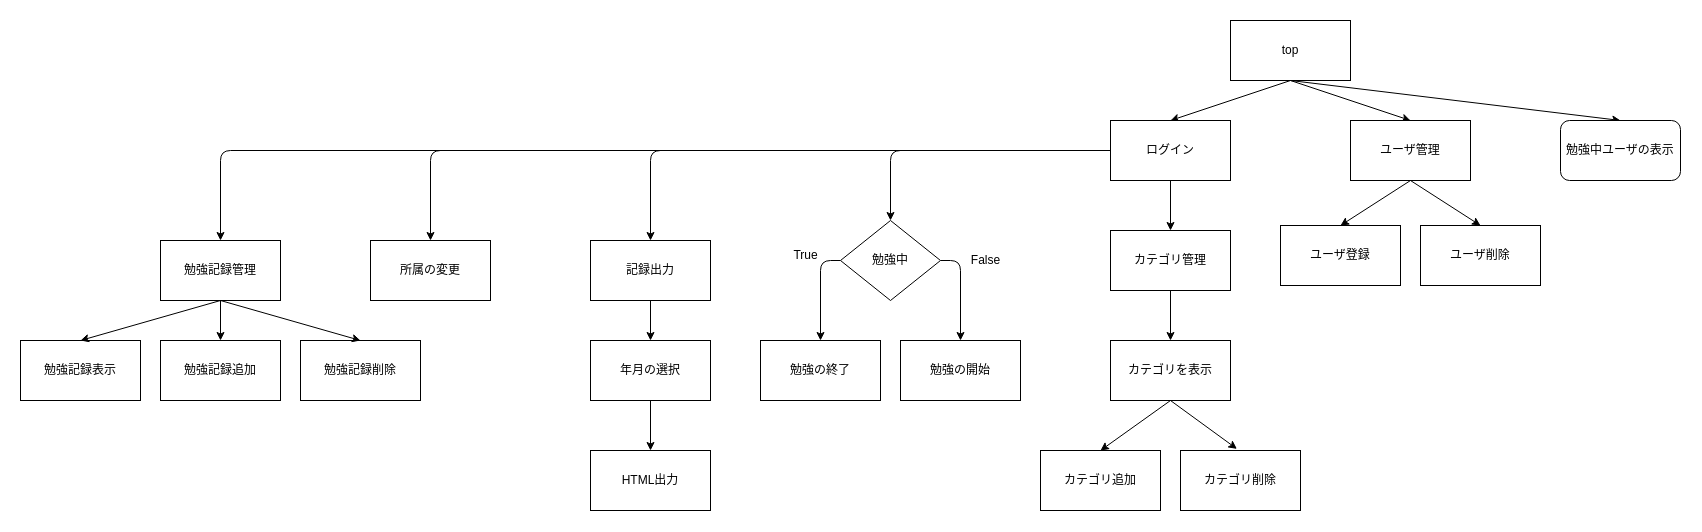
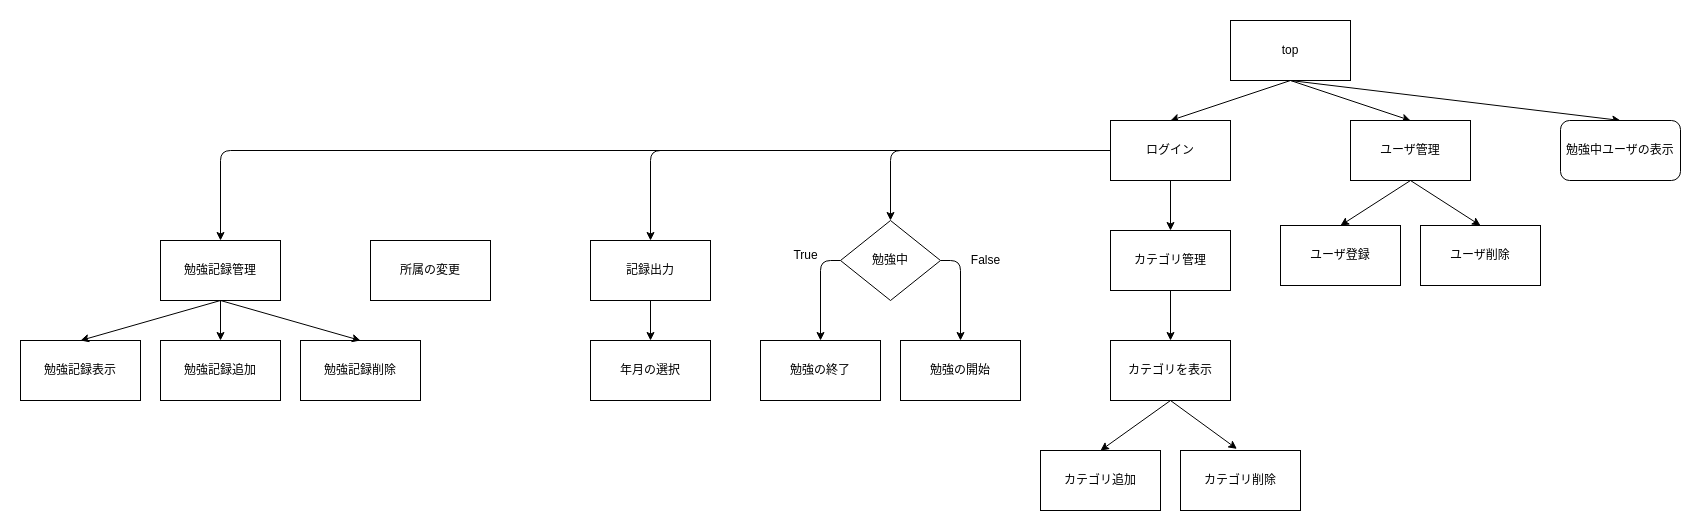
  <mxCell id="0" />
  <mxCell id="1" parent="0" />
  <mxCell id="2" style="edgeStyle=none;html=1;exitX=0.5;exitY=1;exitDx=0;exitDy=0;entryX=0.5;entryY=0;entryDx=0;entryDy=0;" parent="1" source="5" target="10" edge="1"><mxGeometry relative="1" as="geometry" /></mxCell>
  <mxCell id="3" style="edgeStyle=none;html=1;exitX=0.5;exitY=1;exitDx=0;exitDy=0;entryX=0.5;entryY=0;entryDx=0;entryDy=0;" parent="1" source="5" target="13" edge="1"><mxGeometry relative="1" as="geometry" /></mxCell>
  <mxCell id="4" style="edgeStyle=none;html=1;exitX=0.5;exitY=1;exitDx=0;exitDy=0;entryX=0.5;entryY=0;entryDx=0;entryDy=0;" parent="1" source="5" target="30" edge="1"><mxGeometry relative="1" as="geometry" /></mxCell>
  <mxCell id="5" value="top" style="rounded=0;whiteSpace=wrap;html=1;" parent="1" vertex="1"><mxGeometry x="1230" y="20" width="120" height="60" as="geometry" /></mxCell>
  <mxCell id="6" style="edgeStyle=none;html=1;exitX=0.5;exitY=1;exitDx=0;exitDy=0;entryX=0.5;entryY=0;entryDx=0;entryDy=0;" parent="1" source="10" target="19" edge="1"><mxGeometry relative="1" as="geometry" /></mxCell>
  <mxCell id="7" style="edgeStyle=none;html=1;exitX=0;exitY=0.5;exitDx=0;exitDy=0;entryX=0.5;entryY=0;entryDx=0;entryDy=0;" parent="1" source="10" target="22" edge="1"><mxGeometry relative="1" as="geometry"><Array as="points"><mxPoint x="890" y="150" /></Array></mxGeometry></mxCell>
  <mxCell id="8" style="edgeStyle=none;html=1;exitX=0;exitY=0.5;exitDx=0;exitDy=0;entryX=0.5;entryY=0;entryDx=0;entryDy=0;" parent="1" source="10" target="32" edge="1"><mxGeometry relative="1" as="geometry"><Array as="points"><mxPoint x="650" y="150" /></Array></mxGeometry></mxCell>
- <mxCell id="9" style="edgeStyle=none;html=1;exitX=0;exitY=0.5;exitDx=0;exitDy=0;entryX=0.5;entryY=0;entryDx=0;entryDy=0;" parent="1" source="10" target="34" edge="1"><mxGeometry relative="1" as="geometry"><Array as="points"><mxPoint x="430" y="150" /></Array></mxGeometry></mxCell>
  <mxCell id="10" value="ログイン" style="rounded=0;whiteSpace=wrap;html=1;" parent="1" vertex="1"><mxGeometry x="1110" y="120" width="120" height="60" as="geometry" /></mxCell>
  <mxCell id="11" style="edgeStyle=none;html=1;exitX=0.5;exitY=1;exitDx=0;exitDy=0;entryX=0.5;entryY=0;entryDx=0;entryDy=0;" parent="1" source="13" target="28" edge="1"><mxGeometry relative="1" as="geometry" /></mxCell>
  <mxCell id="12" style="edgeStyle=none;html=1;exitX=0.5;exitY=1;exitDx=0;exitDy=0;entryX=0.5;entryY=0;entryDx=0;entryDy=0;" parent="1" source="13" target="29" edge="1"><mxGeometry relative="1" as="geometry" /></mxCell>
  <mxCell id="13" value="ユーザ管理" style="rounded=0;whiteSpace=wrap;html=1;" parent="1" vertex="1"><mxGeometry x="1350" y="120" width="120" height="60" as="geometry" /></mxCell>
  <mxCell id="14" value="勉強の開始" style="rounded=0;whiteSpace=wrap;html=1;" parent="1" vertex="1"><mxGeometry x="900" y="340" width="120" height="60" as="geometry" /></mxCell>
  <mxCell id="15" value="勉強の終了" style="rounded=0;whiteSpace=wrap;html=1;" parent="1" vertex="1"><mxGeometry x="760" y="340" width="120" height="60" as="geometry" /></mxCell>
  <mxCell id="16" style="edgeStyle=none;html=1;entryX=0.5;entryY=0;entryDx=0;entryDy=0;exitX=0.5;exitY=1;exitDx=0;exitDy=0;" parent="1" target="23" edge="1"><mxGeometry relative="1" as="geometry"><mxPoint x="1170" y="400" as="sourcePoint" /></mxGeometry></mxCell>
  <mxCell id="17" style="edgeStyle=none;html=1;exitX=0.5;exitY=1;exitDx=0;exitDy=0;entryX=0.47;entryY=-0.027;entryDx=0;entryDy=0;entryPerimeter=0;" parent="1" target="24" edge="1"><mxGeometry relative="1" as="geometry"><mxPoint x="1170" y="400" as="sourcePoint" /></mxGeometry></mxCell>
  <mxCell id="18" style="edgeStyle=none;html=1;exitX=0.5;exitY=1;exitDx=0;exitDy=0;entryX=0.5;entryY=0;entryDx=0;entryDy=0;" parent="1" source="19" target="25" edge="1"><mxGeometry relative="1" as="geometry" /></mxCell>
  <mxCell id="19" value="カテゴリ管理" style="rounded=0;whiteSpace=wrap;html=1;" parent="1" vertex="1"><mxGeometry x="1110" y="230" width="120" height="60" as="geometry" /></mxCell>
  <mxCell id="20" style="edgeStyle=none;html=1;entryX=0.5;entryY=0;entryDx=0;entryDy=0;exitX=0;exitY=0.5;exitDx=0;exitDy=0;" parent="1" source="22" target="15" edge="1"><mxGeometry relative="1" as="geometry"><Array as="points"><mxPoint x="820" y="260" /></Array></mxGeometry></mxCell>
  <mxCell id="21" style="edgeStyle=none;html=1;exitX=1;exitY=0.5;exitDx=0;exitDy=0;entryX=0.5;entryY=0;entryDx=0;entryDy=0;" parent="1" source="22" target="14" edge="1"><mxGeometry relative="1" as="geometry"><Array as="points"><mxPoint x="960" y="260" /></Array></mxGeometry></mxCell>
  <mxCell id="22" value="勉強中" style="rhombus;whiteSpace=wrap;html=1;" parent="1" vertex="1"><mxGeometry x="840" y="220" width="100" height="80" as="geometry" /></mxCell>
  <mxCell id="23" value="カテゴリ追加" style="rounded=0;whiteSpace=wrap;html=1;" parent="1" vertex="1"><mxGeometry x="1040" y="450" width="120" height="60" as="geometry" /></mxCell>
  <mxCell id="24" value="カテゴリ削除" style="rounded=0;whiteSpace=wrap;html=1;" parent="1" vertex="1"><mxGeometry x="1180" y="450" width="120" height="60" as="geometry" /></mxCell>
  <mxCell id="25" value="カテゴリを表示" style="rounded=0;whiteSpace=wrap;html=1;" parent="1" vertex="1"><mxGeometry x="1110" y="340" width="120" height="60" as="geometry" /></mxCell>
  <mxCell id="26" value="False" style="text;html=1;align=center;verticalAlign=middle;resizable=0;points=[];autosize=1;strokeColor=none;fillColor=none;" parent="1" vertex="1"><mxGeometry x="960" y="245" width="50" height="30" as="geometry" /></mxCell>
  <mxCell id="27" value="True" style="text;html=1;align=center;verticalAlign=middle;resizable=0;points=[];autosize=1;strokeColor=none;fillColor=none;" parent="1" vertex="1"><mxGeometry x="780" y="240" width="50" height="30" as="geometry" /></mxCell>
  <mxCell id="28" value="ユーザ登録" style="rounded=0;whiteSpace=wrap;html=1;" parent="1" vertex="1"><mxGeometry x="1280" y="225" width="120" height="60" as="geometry" /></mxCell>
  <mxCell id="29" value="ユーザ削除" style="rounded=0;whiteSpace=wrap;html=1;" parent="1" vertex="1"><mxGeometry x="1420" y="225" width="120" height="60" as="geometry" /></mxCell>
  <mxCell id="30" value="勉強中ユーザの表示" style="whiteSpace=wrap;html=1;rounded=1;" parent="1" vertex="1"><mxGeometry x="1560" y="120" width="120" height="60" as="geometry" /></mxCell>
  <mxCell id="31" style="edgeStyle=none;html=1;exitX=0.5;exitY=1;exitDx=0;exitDy=0;entryX=0.5;entryY=0;entryDx=0;entryDy=0;" parent="1" source="32" target="33" edge="1"><mxGeometry relative="1" as="geometry" /></mxCell>
  <mxCell id="32" value="記録出力" style="rounded=0;whiteSpace=wrap;html=1;" parent="1" vertex="1"><mxGeometry x="590" y="240" width="120" height="60" as="geometry" /></mxCell>
  <mxCell id="33" value="年月の選択" style="rounded=0;whiteSpace=wrap;html=1;" parent="1" vertex="1"><mxGeometry x="590" y="340" width="120" height="60" as="geometry" /></mxCell>
  <mxCell id="34" value="所属の変更" style="rounded=0;whiteSpace=wrap;html=1;" parent="1" vertex="1"><mxGeometry x="370" y="240" width="120" height="60" as="geometry" /></mxCell>
  <mxCell id="35" value="勉強記録管理" style="rounded=0;whiteSpace=wrap;html=1;" vertex="1" parent="1"><mxGeometry x="160" y="240" width="120" height="60" as="geometry" /></mxCell>
  <mxCell id="36" value="勉強記録追加" style="rounded=0;whiteSpace=wrap;html=1;" vertex="1" parent="1"><mxGeometry x="160" y="340" width="120" height="60" as="geometry" /></mxCell>
  <mxCell id="37" value="勉強記録削除" style="rounded=0;whiteSpace=wrap;html=1;" vertex="1" parent="1"><mxGeometry x="300" y="340" width="120" height="60" as="geometry" /></mxCell>
  <mxCell id="38" value="勉強記録表示" style="rounded=0;whiteSpace=wrap;html=1;" vertex="1" parent="1"><mxGeometry x="20" y="340" width="120" height="60" as="geometry" /></mxCell>
  <mxCell id="39" value="" style="endArrow=classic;html=1;exitX=0.5;exitY=1;exitDx=0;exitDy=0;entryX=0.5;entryY=0;entryDx=0;entryDy=0;" edge="1" parent="1" source="35" target="36"><mxGeometry width="50" height="50" relative="1" as="geometry"><mxPoint x="300" y="270" as="sourcePoint" /><mxPoint x="350" y="220" as="targetPoint" /></mxGeometry></mxCell>
  <mxCell id="40" value="" style="endArrow=classic;html=1;exitX=0.5;exitY=1;exitDx=0;exitDy=0;entryX=0.5;entryY=0;entryDx=0;entryDy=0;" edge="1" parent="1" source="35" target="37"><mxGeometry width="50" height="50" relative="1" as="geometry"><mxPoint x="300" y="270" as="sourcePoint" /><mxPoint x="350" y="220" as="targetPoint" /></mxGeometry></mxCell>
  <mxCell id="41" value="" style="endArrow=classic;html=1;exitX=0.5;exitY=1;exitDx=0;exitDy=0;entryX=0.5;entryY=0;entryDx=0;entryDy=0;" edge="1" parent="1" source="35" target="38"><mxGeometry width="50" height="50" relative="1" as="geometry"><mxPoint x="230" y="310" as="sourcePoint" /><mxPoint x="370" y="350" as="targetPoint" /></mxGeometry></mxCell>
  <mxCell id="42" value="" style="endArrow=classic;html=1;entryX=0.5;entryY=0;entryDx=0;entryDy=0;exitX=0;exitY=0.5;exitDx=0;exitDy=0;" edge="1" parent="1" source="10" target="35"><mxGeometry width="50" height="50" relative="1" as="geometry"><mxPoint x="330" y="200" as="sourcePoint" /><mxPoint x="380" y="360" as="targetPoint" /><Array as="points"><mxPoint x="220" y="150" /></Array></mxGeometry></mxCell>
- <mxCell id="43" value="HTML出力" style="rounded=0;whiteSpace=wrap;html=1;" vertex="1" parent="1"><mxGeometry x="590" y="450" width="120" height="60" as="geometry" /></mxCell>
- <mxCell id="44" value="" style="endArrow=classic;html=1;exitX=0.5;exitY=1;exitDx=0;exitDy=0;entryX=0.5;entryY=0;entryDx=0;entryDy=0;" edge="1" parent="1" source="33" target="43"><mxGeometry width="50" height="50" relative="1" as="geometry"><mxPoint x="770" y="460" as="sourcePoint" /><mxPoint x="820" y="410" as="targetPoint" /></mxGeometry></mxCell>
